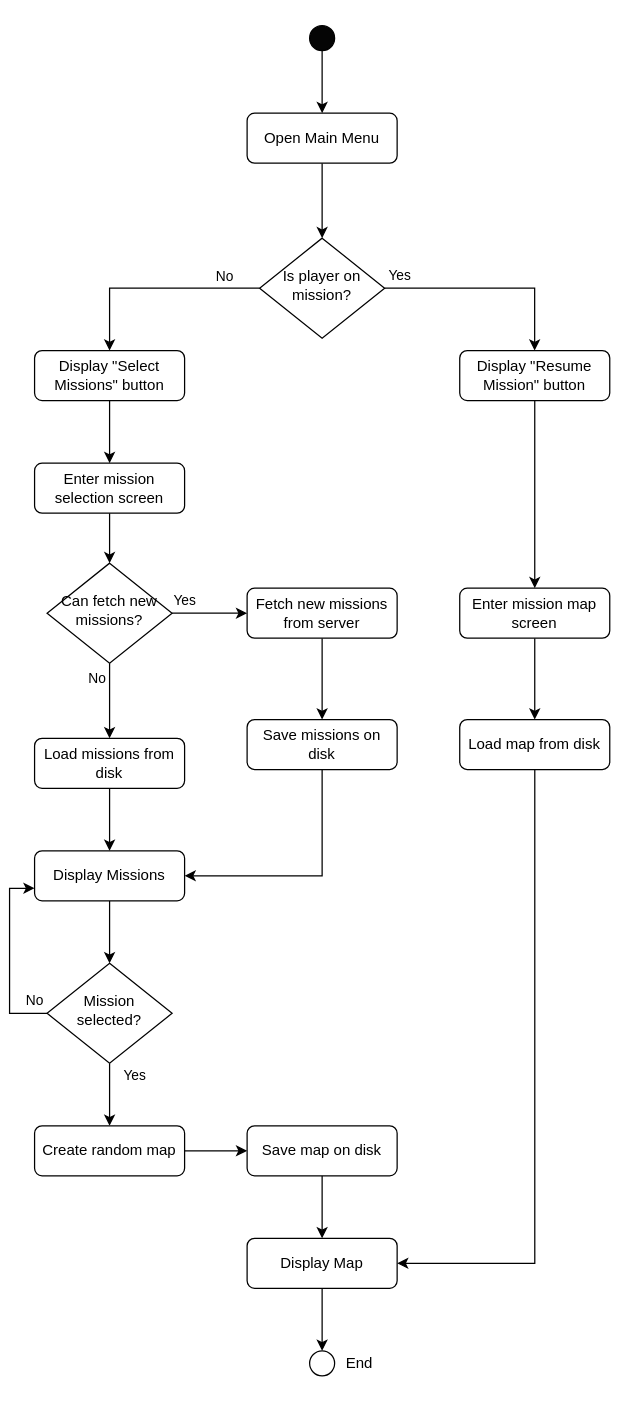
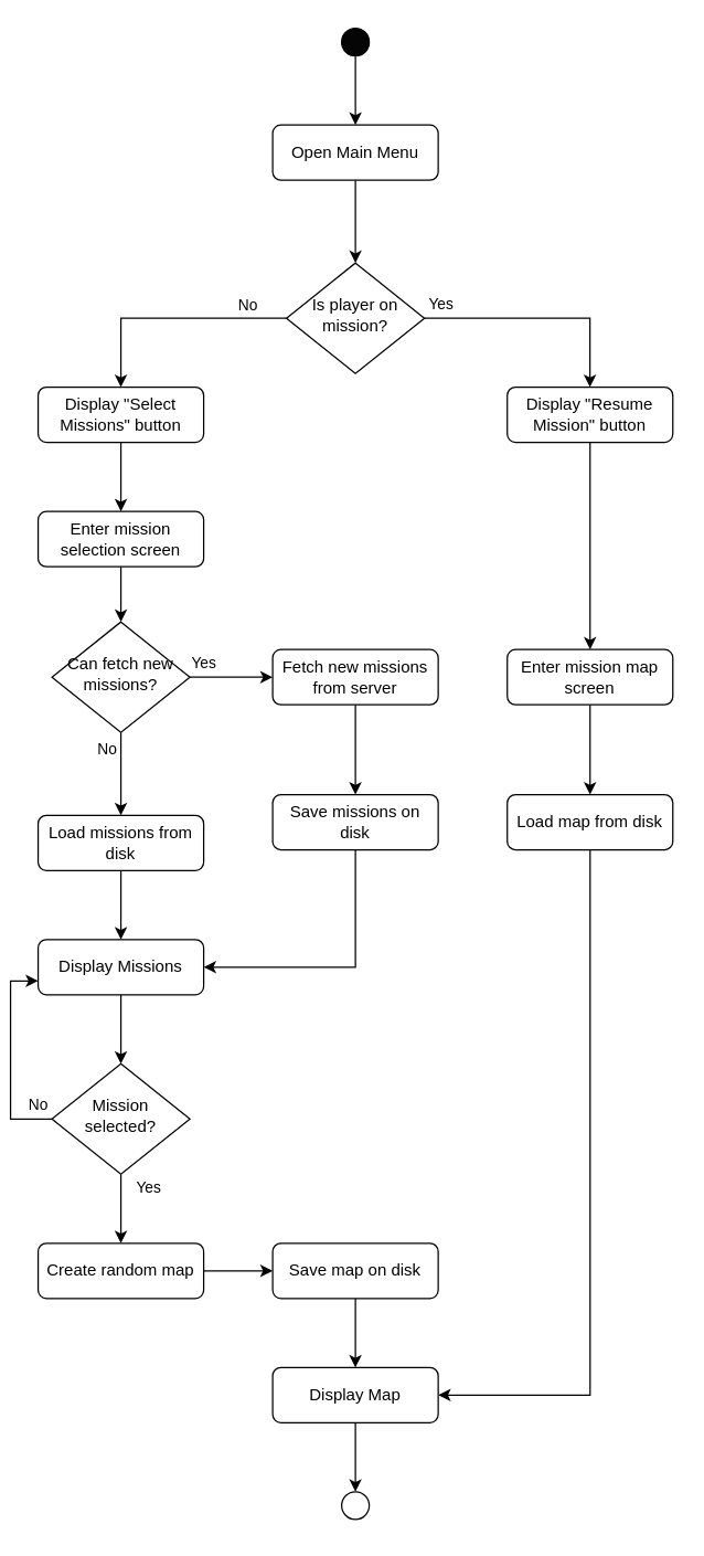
  <mxCell id="0" />
  <mxCell id="1" parent="0" />
  <mxCell id="2" style="edgeStyle=orthogonalEdgeStyle;rounded=0;orthogonalLoop=1;jettySize=auto;html=1;" parent="1" source="3" target="5" edge="1"><mxGeometry relative="1" as="geometry"><mxPoint x="250" y="70" as="targetPoint" /><Array as="points" /></mxGeometry></mxCell>
  <mxCell id="3" value="" style="ellipse;whiteSpace=wrap;html=1;aspect=fixed;fillColor=#050505;fontSize=14;" parent="1" vertex="1"><mxGeometry x="240" y="20" width="20" height="20" as="geometry" /></mxCell>
  <mxCell id="4" style="edgeStyle=orthogonalEdgeStyle;rounded=0;orthogonalLoop=1;jettySize=auto;html=1;" edge="1" parent="1" source="5" target="9"><mxGeometry relative="1" as="geometry" /></mxCell>
  <mxCell id="5" value="Open Main Menu" style="rounded=1;whiteSpace=wrap;html=1;fontSize=12;glass=0;strokeWidth=1;shadow=0;" parent="1" vertex="1"><mxGeometry x="190" y="90" width="120" height="40" as="geometry" /></mxCell>
  <mxCell id="6" style="edgeStyle=orthogonalEdgeStyle;rounded=0;orthogonalLoop=1;jettySize=auto;html=1;exitX=0;exitY=0.5;exitDx=0;exitDy=0;" edge="1" parent="1" source="9" target="11"><mxGeometry relative="1" as="geometry"><mxPoint x="160.074" y="229.999" as="sourcePoint" /></mxGeometry></mxCell>
  <mxCell id="7" value="No" style="edgeLabel;html=1;align=center;verticalAlign=middle;resizable=0;points=[];" vertex="1" connectable="0" parent="6"><mxGeometry x="-0.544" y="-1" relative="1" as="geometry"><mxPoint x="10" y="-9" as="offset" /></mxGeometry></mxCell>
  <mxCell id="8" value="Yes&lt;br&gt;" style="edgeStyle=orthogonalEdgeStyle;rounded=0;orthogonalLoop=1;jettySize=auto;html=1;exitX=1;exitY=0.5;exitDx=0;exitDy=0;" edge="1" parent="1" source="9" target="13"><mxGeometry x="-0.857" y="10" relative="1" as="geometry"><mxPoint x="339.996" y="229.999" as="sourcePoint" /><Array as="points"><mxPoint x="420" y="230" /></Array><mxPoint as="offset" /></mxGeometry></mxCell>
  <mxCell id="9" value="Is player on mission?" style="rhombus;whiteSpace=wrap;html=1;shadow=0;fontFamily=Helvetica;fontSize=12;align=center;strokeWidth=1;spacing=6;spacingTop=-4;" vertex="1" parent="1"><mxGeometry x="200" y="190" width="100" height="80" as="geometry" /></mxCell>
  <mxCell id="10" style="edgeStyle=orthogonalEdgeStyle;rounded=0;orthogonalLoop=1;jettySize=auto;html=1;entryX=0.5;entryY=0;entryDx=0;entryDy=0;" edge="1" parent="1" source="11" target="15"><mxGeometry relative="1" as="geometry" /></mxCell>
  <mxCell id="11" value="Display &quot;Select Missions&quot; button" style="rounded=1;whiteSpace=wrap;html=1;fontSize=12;glass=0;strokeWidth=1;shadow=0;" vertex="1" parent="1"><mxGeometry x="20" y="279.94" width="120" height="40" as="geometry" /></mxCell>
  <mxCell id="12" style="edgeStyle=orthogonalEdgeStyle;rounded=0;orthogonalLoop=1;jettySize=auto;html=1;" edge="1" parent="1" source="13" target="37"><mxGeometry relative="1" as="geometry" /></mxCell>
  <mxCell id="13" value="Display &quot;Resume Mission&quot; button" style="rounded=1;whiteSpace=wrap;html=1;fontSize=12;glass=0;strokeWidth=1;shadow=0;" vertex="1" parent="1"><mxGeometry x="360.07" y="279.94" width="120" height="40" as="geometry" /></mxCell>
  <mxCell id="14" style="edgeStyle=orthogonalEdgeStyle;rounded=0;orthogonalLoop=1;jettySize=auto;html=1;" edge="1" parent="1" source="15" target="18"><mxGeometry relative="1" as="geometry" /></mxCell>
  <mxCell id="15" value="Enter mission selection screen" style="rounded=1;whiteSpace=wrap;html=1;fontSize=12;glass=0;strokeWidth=1;shadow=0;" vertex="1" parent="1"><mxGeometry x="20" y="369.94" width="120" height="40" as="geometry" /></mxCell>
  <mxCell id="16" value="Yes" style="edgeStyle=orthogonalEdgeStyle;rounded=0;orthogonalLoop=1;jettySize=auto;html=1;" edge="1" parent="1" source="18" target="20"><mxGeometry x="-0.667" y="10" relative="1" as="geometry"><mxPoint as="offset" /></mxGeometry></mxCell>
  <mxCell id="17" value="No" style="edgeStyle=orthogonalEdgeStyle;rounded=0;orthogonalLoop=1;jettySize=auto;html=1;" edge="1" parent="1" source="18" target="26"><mxGeometry x="-0.6" y="-10" relative="1" as="geometry"><Array as="points"><mxPoint x="80" y="490" /></Array><mxPoint as="offset" /></mxGeometry></mxCell>
  <mxCell id="18" value="Can fetch new missions?" style="rhombus;whiteSpace=wrap;html=1;shadow=0;fontFamily=Helvetica;fontSize=12;align=center;strokeWidth=1;spacing=6;spacingTop=-4;" vertex="1" parent="1"><mxGeometry x="30" y="449.94" width="100" height="80" as="geometry" /></mxCell>
  <mxCell id="19" style="edgeStyle=orthogonalEdgeStyle;rounded=0;orthogonalLoop=1;jettySize=auto;html=1;entryX=0.5;entryY=0;entryDx=0;entryDy=0;" edge="1" parent="1" source="20" target="22"><mxGeometry relative="1" as="geometry" /></mxCell>
  <mxCell id="20" value="Fetch new missions from server" style="rounded=1;whiteSpace=wrap;html=1;fontSize=12;glass=0;strokeWidth=1;shadow=0;" vertex="1" parent="1"><mxGeometry x="190" y="469.94" width="120" height="40" as="geometry" /></mxCell>
  <mxCell id="21" style="edgeStyle=orthogonalEdgeStyle;rounded=0;orthogonalLoop=1;jettySize=auto;html=1;entryX=1;entryY=0.5;entryDx=0;entryDy=0;" edge="1" parent="1" source="22" target="24"><mxGeometry relative="1" as="geometry"><Array as="points"><mxPoint x="250" y="700" /></Array></mxGeometry></mxCell>
  <mxCell id="22" value="Save missions on disk" style="rounded=1;whiteSpace=wrap;html=1;fontSize=12;glass=0;strokeWidth=1;shadow=0;" vertex="1" parent="1"><mxGeometry x="190" y="575" width="120" height="40" as="geometry" /></mxCell>
  <mxCell id="23" style="edgeStyle=orthogonalEdgeStyle;rounded=0;orthogonalLoop=1;jettySize=auto;html=1;" edge="1" parent="1" source="24" target="29"><mxGeometry relative="1" as="geometry" /></mxCell>
  <mxCell id="24" value="Display Missions" style="rounded=1;whiteSpace=wrap;html=1;fontSize=12;glass=0;strokeWidth=1;shadow=0;" vertex="1" parent="1"><mxGeometry x="20" y="680" width="120" height="40" as="geometry" /></mxCell>
  <mxCell id="25" style="edgeStyle=orthogonalEdgeStyle;rounded=0;orthogonalLoop=1;jettySize=auto;html=1;" edge="1" parent="1" source="26" target="24"><mxGeometry relative="1" as="geometry" /></mxCell>
  <mxCell id="26" value="Load missions from disk" style="rounded=1;whiteSpace=wrap;html=1;fontSize=12;glass=0;strokeWidth=1;shadow=0;" vertex="1" parent="1"><mxGeometry x="20" y="590" width="120" height="40" as="geometry" /></mxCell>
  <mxCell id="27" value="No" style="edgeStyle=orthogonalEdgeStyle;rounded=0;orthogonalLoop=1;jettySize=auto;html=1;entryX=0;entryY=0.75;entryDx=0;entryDy=0;exitX=0;exitY=0.5;exitDx=0;exitDy=0;" edge="1" parent="1" source="29" target="24"><mxGeometry x="-0.867" y="-10" relative="1" as="geometry"><mxPoint as="offset" /></mxGeometry></mxCell>
  <mxCell id="28" value="Yes" style="edgeStyle=orthogonalEdgeStyle;rounded=0;orthogonalLoop=1;jettySize=auto;html=1;entryX=0.5;entryY=0;entryDx=0;entryDy=0;" edge="1" parent="1" source="29" target="31"><mxGeometry x="-0.6" y="20" relative="1" as="geometry"><mxPoint as="offset" /></mxGeometry></mxCell>
  <mxCell id="29" value="Mission selected?" style="rhombus;whiteSpace=wrap;html=1;shadow=0;fontFamily=Helvetica;fontSize=12;align=center;strokeWidth=1;spacing=6;spacingTop=-4;" vertex="1" parent="1"><mxGeometry x="30" y="770" width="100" height="80" as="geometry" /></mxCell>
  <mxCell id="30" style="edgeStyle=orthogonalEdgeStyle;rounded=0;orthogonalLoop=1;jettySize=auto;html=1;" edge="1" parent="1" source="31" target="33"><mxGeometry relative="1" as="geometry" /></mxCell>
  <mxCell id="31" value="Create random map" style="rounded=1;whiteSpace=wrap;html=1;fontSize=12;glass=0;strokeWidth=1;shadow=0;" vertex="1" parent="1"><mxGeometry x="20" y="900" width="120" height="40" as="geometry" /></mxCell>
  <mxCell id="32" style="edgeStyle=orthogonalEdgeStyle;rounded=0;orthogonalLoop=1;jettySize=auto;html=1;entryX=0.5;entryY=0;entryDx=0;entryDy=0;" edge="1" parent="1" source="33" target="35"><mxGeometry relative="1" as="geometry" /></mxCell>
  <mxCell id="33" value="Save map on disk" style="rounded=1;whiteSpace=wrap;html=1;fontSize=12;glass=0;strokeWidth=1;shadow=0;" vertex="1" parent="1"><mxGeometry x="190" y="900" width="120" height="40" as="geometry" /></mxCell>
  <mxCell id="34" style="edgeStyle=orthogonalEdgeStyle;rounded=0;orthogonalLoop=1;jettySize=auto;html=1;" edge="1" parent="1" source="35" target="40"><mxGeometry relative="1" as="geometry" /></mxCell>
  <mxCell id="35" value="Display Map" style="rounded=1;whiteSpace=wrap;html=1;fontSize=12;glass=0;strokeWidth=1;shadow=0;" vertex="1" parent="1"><mxGeometry x="190" y="990" width="120" height="40" as="geometry" /></mxCell>
  <mxCell id="36" style="edgeStyle=orthogonalEdgeStyle;rounded=0;orthogonalLoop=1;jettySize=auto;html=1;" edge="1" parent="1" source="37" target="39"><mxGeometry relative="1" as="geometry" /></mxCell>
  <mxCell id="37" value="Enter mission map screen" style="rounded=1;whiteSpace=wrap;html=1;fontSize=12;glass=0;strokeWidth=1;shadow=0;" vertex="1" parent="1"><mxGeometry x="360.07" y="469.94" width="120" height="40" as="geometry" /></mxCell>
  <mxCell id="38" style="edgeStyle=orthogonalEdgeStyle;rounded=0;orthogonalLoop=1;jettySize=auto;html=1;entryX=1;entryY=0.5;entryDx=0;entryDy=0;" edge="1" parent="1" source="39" target="35"><mxGeometry relative="1" as="geometry"><Array as="points"><mxPoint x="420" y="1010" /></Array></mxGeometry></mxCell>
  <mxCell id="39" value="Load map from disk" style="rounded=1;whiteSpace=wrap;html=1;fontSize=12;glass=0;strokeWidth=1;shadow=0;" vertex="1" parent="1"><mxGeometry x="360.07" y="575" width="120" height="40" as="geometry" /></mxCell>
  <mxCell id="40" value="" style="ellipse;whiteSpace=wrap;html=1;aspect=fixed;fillColor=#FFFFFF;fontSize=14;" vertex="1" parent="1"><mxGeometry x="240" y="1080" width="20" height="20" as="geometry" /></mxCell>
- <mxCell id="41" value="End" style="text;html=1;strokeColor=none;fillColor=none;align=center;verticalAlign=middle;whiteSpace=wrap;rounded=0;" vertex="1" parent="1"><mxGeometry x="260" y="1075" width="40" height="30" as="geometry" /></mxCell>
